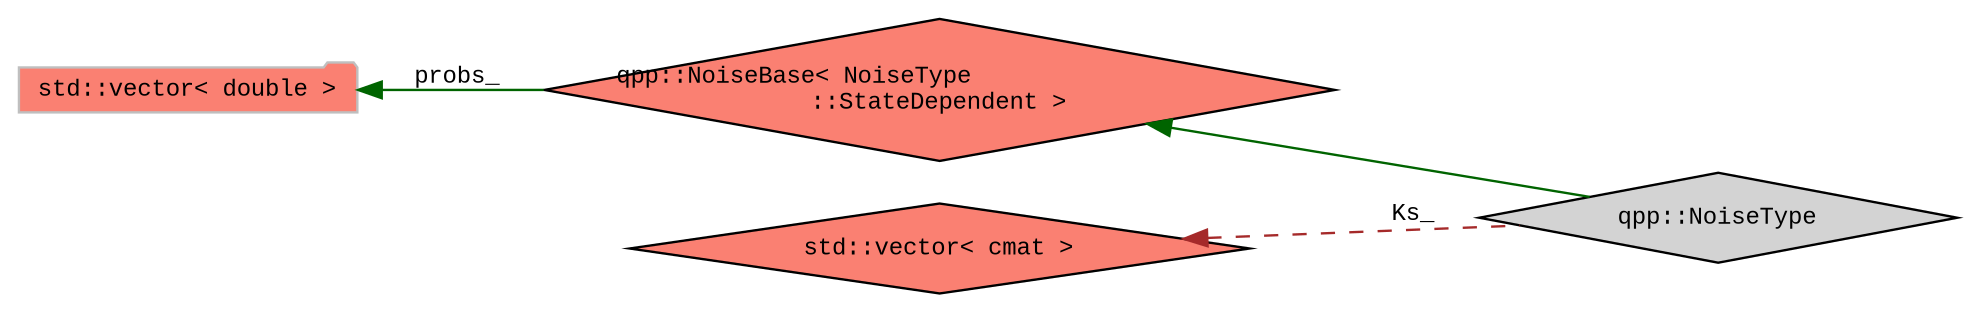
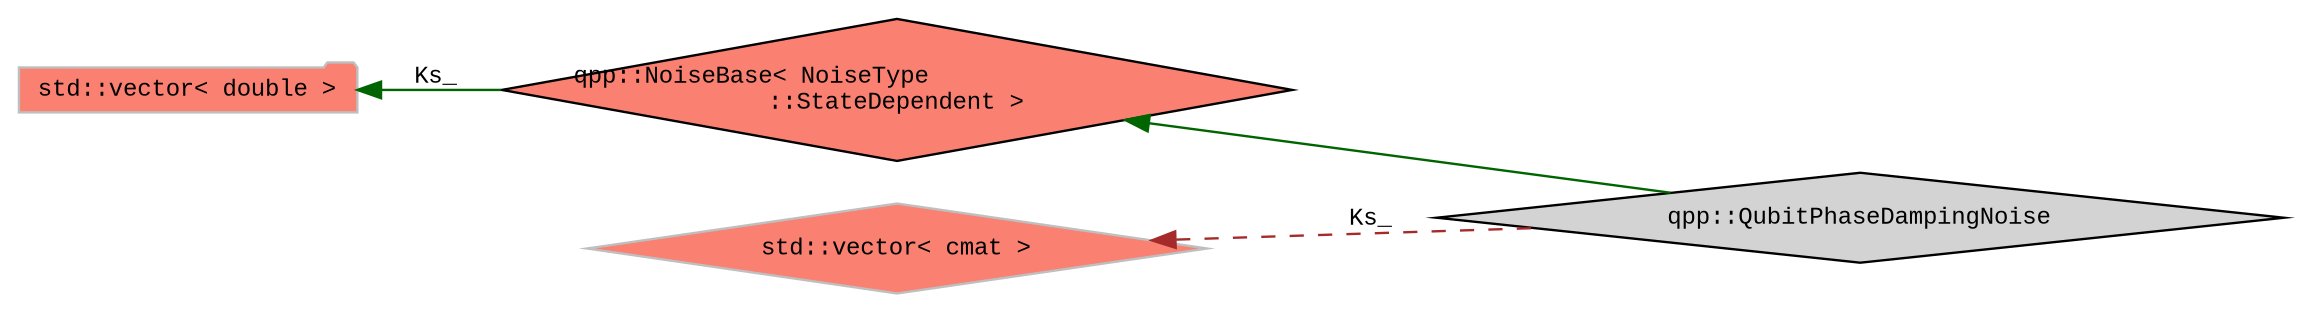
  digraph {
    fontname="Liberation Mono"
    rankdir=LR
    node [color=black fillcolor=salmon fontname="Liberation Mono" fontsize=10 shape=diamond style=filled]
    edge [color=darkgreen dir=back fontname="Liberation Mono" fontsize=10 labelfontname=Helvetica labelfontsize=10 style=solid]
-   n1 [fillcolor=lightgrey fontcolor=black height=0.2 label="qpp::NoiseType" width=0.4]
+   n1 [fillcolor=lightgrey fontcolor=black height=0.2 label="qpp::QubitPhaseDampingNoise" width=0.4]
    n2 [height=0.2 label="qpp::NoiseBase\< NoiseType\l::StateDependent \>" width=0.4]
-   n3 [height=0.2 label="std::vector\< cmat \>" width=0.4]
+   n3 [color=grey75 height=0.2 label="std::vector\< cmat \>" width=0.4]
    n4 [color=grey75 height=0.2 label="std::vector\< double \>" shape=folder width=0.4]
    n2 -> n1
    n3 -> n1 [color=brown label=" Ks_" style=dashed]
-   n4 -> n2 [label=" probs_"]
+   n4 -> n2 [label=" Ks_"]
  }
